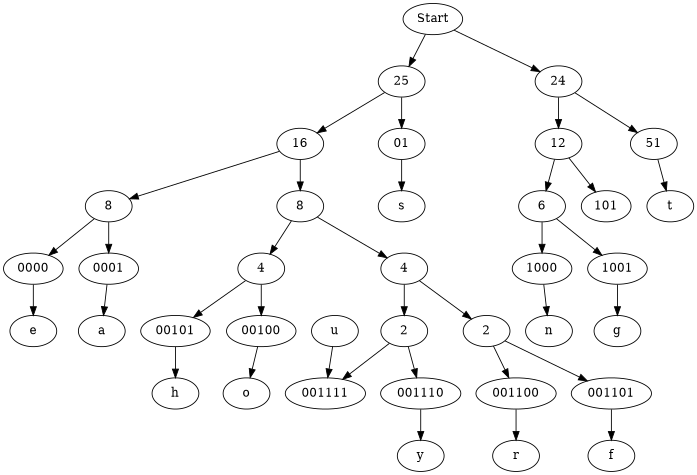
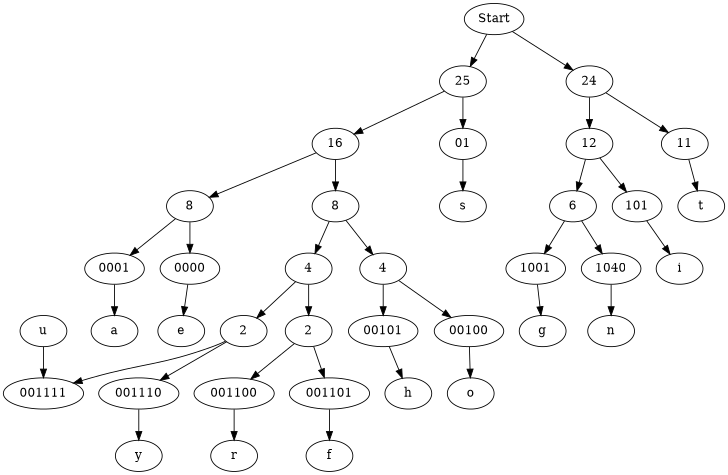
  digraph {
    n1 [label=25]
    n2 [label=16]
    01
    Start
    n5 [label=24]
    n6 [label=12]
-   11 [label=51]
+   11
    n8 [label=8]
    n9 [label=8]
    s
    0000
    0001
    n13 [label=4]
    n14 [label=4]
    e
    a
    00100
    00101
    n19 [label=2]
    n20 [label=2]
    o
    h
    001100
    001101
    001110
    001111
    r
    f
    y
    u
    n31 [label=6]
    101
    t
-   1000
+   1000 [label=1040]
    1001
+   i
    n
    g
    n1 -> n2
    n1 -> 01
    n2 -> n8
    n2 -> n9
    01 -> s
    Start -> n1
    Start -> n5
    n5 -> n6
    n5 -> 11
    n6 -> n31
    n6 -> 101
    11 -> t
    n8 -> 0000
    n8 -> 0001
    n9 -> n13
    n9 -> n14
    0000 -> e
    0001 -> a
    n13 -> 00100
    n13 -> 00101
    n14 -> n19
    n14 -> n20
    00100 -> o
    00101 -> h
    n19 -> 001100
    n19 -> 001101
    n20 -> 001110
    n20 -> 001111
    001100 -> r
    001101 -> f
    001110 -> y
    u -> 001111
    n31 -> 1000
    n31 -> 1001
+   101 -> i
    1000 -> n
    1001 -> g
  }
